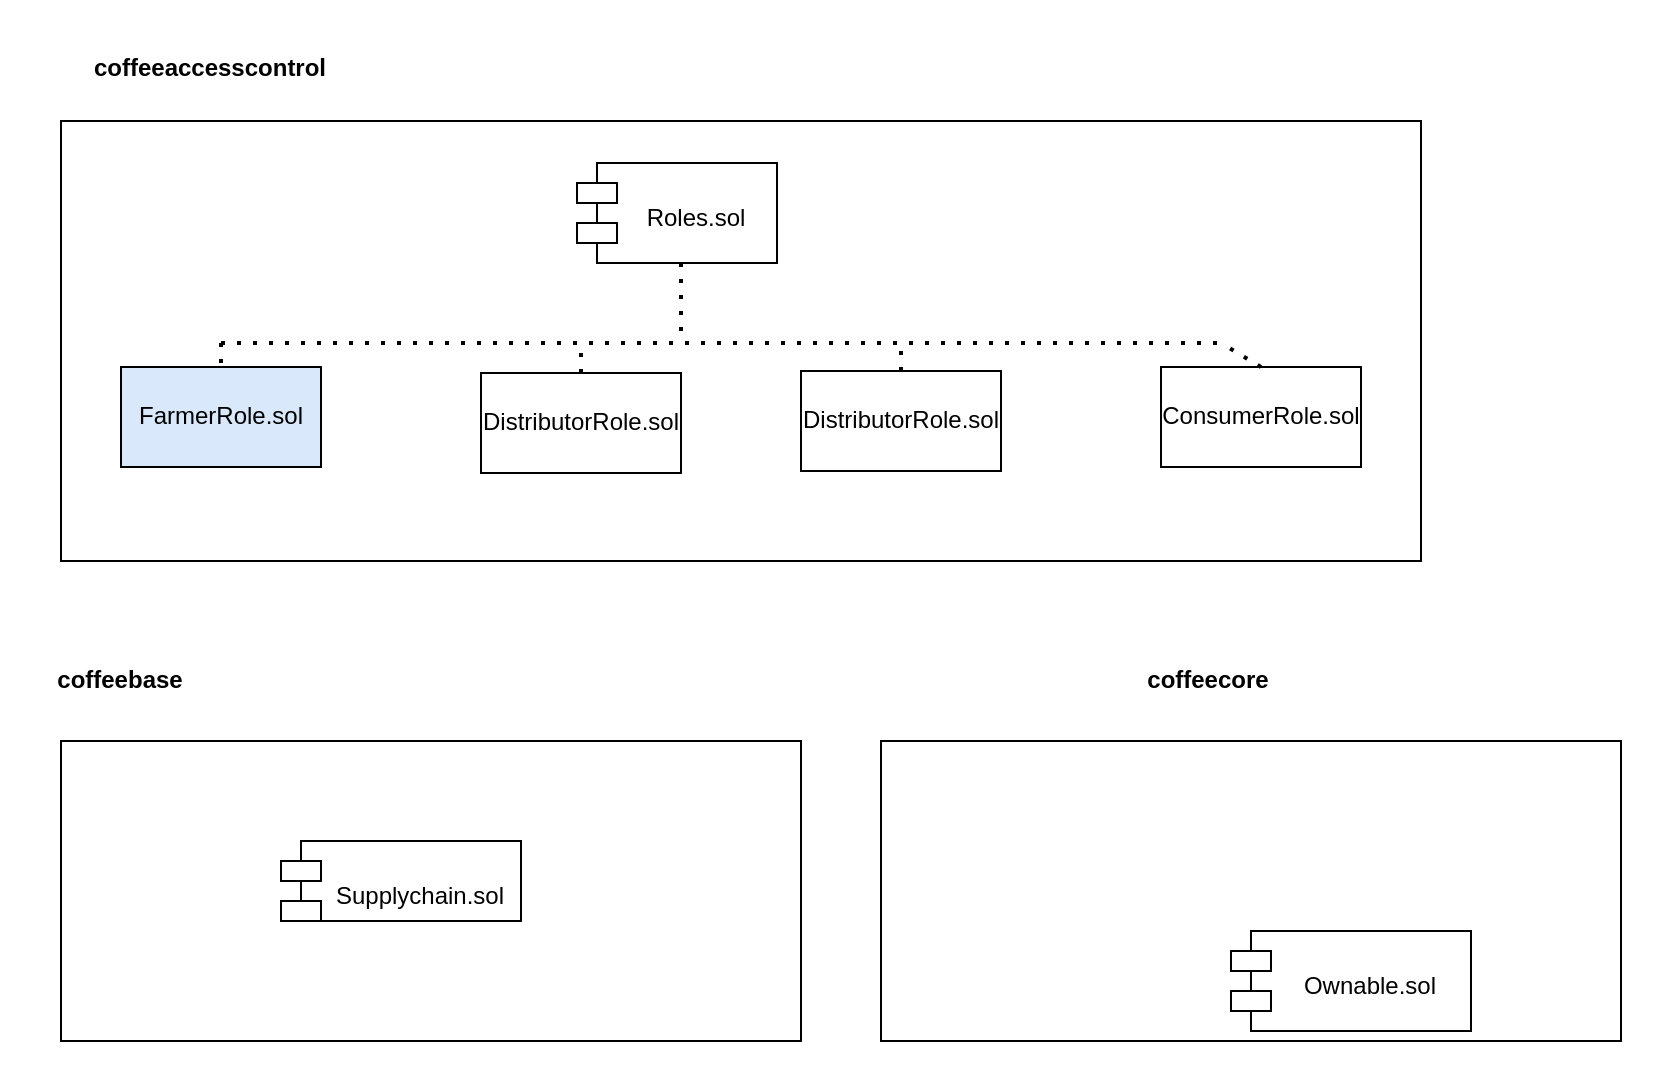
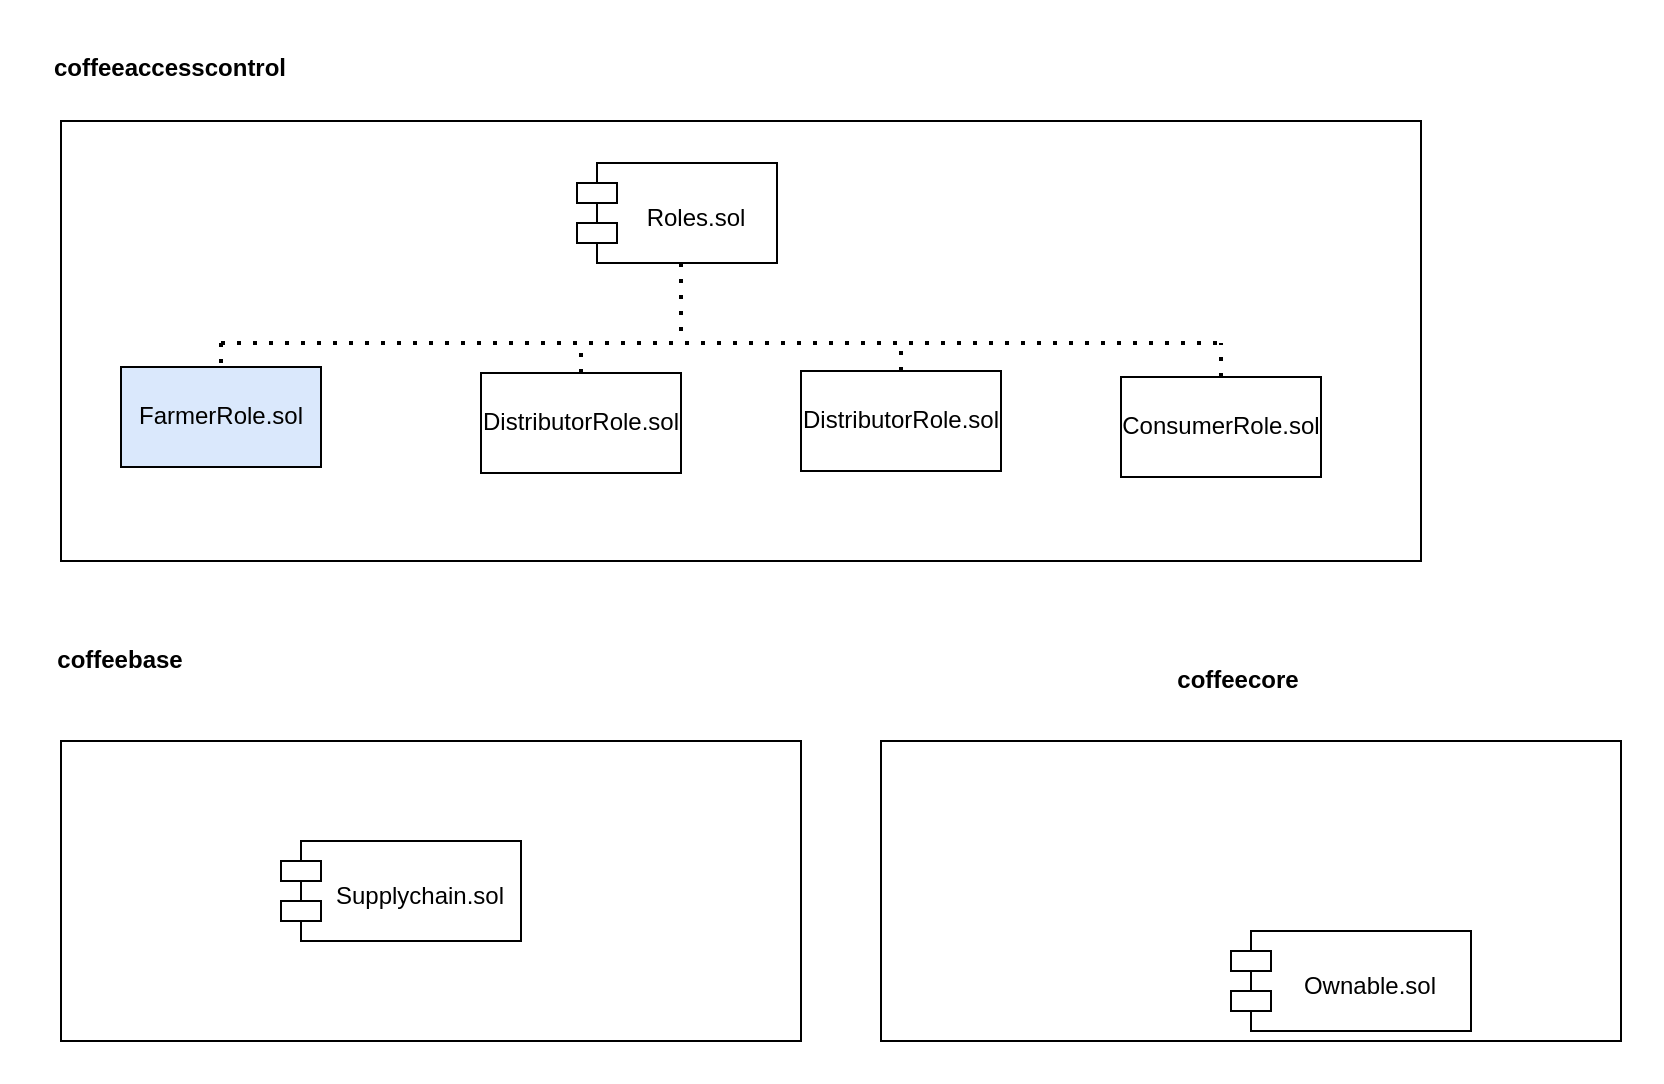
  <mxCell id="0" />
  <mxCell id="1" parent="0" />
  <mxCell id="2" value="" style="rounded=0;whiteSpace=wrap;html=1;" vertex="1" parent="1"><mxGeometry x="30" y="60" width="680" height="220" as="geometry" /></mxCell>
  <mxCell id="3" value="&#10;Roles.sol&#10;&#10;" style="shape=module;align=left;spacingLeft=20;align=center;verticalAlign=top;" vertex="1" parent="1"><mxGeometry x="288" y="81" width="100" height="50" as="geometry" /></mxCell>
- <mxCell id="4" value="coffeeaccesscontrol" style="text;align=center;fontStyle=1;verticalAlign=middle;spacingLeft=3;spacingRight=3;strokeColor=none;rotatable=0;points=[[0,0.5],[1,0.5]];portConstraint=eastwest;" vertex="1" parent="1"><mxGeometry x="40" y="20" width="130" height="26" as="geometry" /></mxCell>
+ <mxCell id="4" value="coffeeaccesscontrol" style="text;align=center;fontStyle=1;verticalAlign=middle;spacingLeft=3;spacingRight=3;strokeColor=none;rotatable=0;points=[[0,0.5],[1,0.5]];portConstraint=eastwest;" vertex="1" parent="1"><mxGeometry x="20" y="20" width="130" height="26" as="geometry" /></mxCell>
  <mxCell id="5" value="FarmerRole.sol" style="html=1;fillColor=#dae8fc;" vertex="1" parent="1"><mxGeometry x="60" y="183" width="100" height="50" as="geometry" /></mxCell>
  <mxCell id="6" value="DistributorRole.sol" style="html=1;" vertex="1" parent="1"><mxGeometry x="240" y="186" width="100" height="50" as="geometry" /></mxCell>
  <mxCell id="7" value="DistributorRole.sol" style="html=1;" vertex="1" parent="1"><mxGeometry x="400" y="185" width="100" height="50" as="geometry" /></mxCell>
- <mxCell id="8" value="ConsumerRole.sol" style="html=1;" vertex="1" parent="1"><mxGeometry x="580" y="183" width="100" height="50" as="geometry" /></mxCell>
+ <mxCell id="8" value="ConsumerRole.sol" style="html=1;" vertex="1" parent="1"><mxGeometry x="560" y="188" width="100" height="50" as="geometry" /></mxCell>
  <mxCell id="9" value="" style="endArrow=none;dashed=1;html=1;dashPattern=1 3;strokeWidth=2;" edge="1" parent="1"><mxGeometry width="50" height="50" relative="1" as="geometry"><mxPoint x="340" y="131" as="sourcePoint" /><mxPoint x="340" y="171" as="targetPoint" /><Array as="points"><mxPoint x="340" y="131" /></Array></mxGeometry></mxCell>
  <mxCell id="10" value="" style="endArrow=none;dashed=1;html=1;dashPattern=1 3;strokeWidth=2;" edge="1" parent="1"><mxGeometry width="50" height="50" relative="1" as="geometry"><mxPoint x="110" y="171" as="sourcePoint" /><mxPoint x="610" y="171" as="targetPoint" /></mxGeometry></mxCell>
  <mxCell id="11" value="" style="endArrow=none;dashed=1;html=1;dashPattern=1 3;strokeWidth=2;" edge="1" parent="1"><mxGeometry width="50" height="50" relative="1" as="geometry"><mxPoint x="110" y="181" as="sourcePoint" /><mxPoint x="110" y="171" as="targetPoint" /><Array as="points" /></mxGeometry></mxCell>
  <mxCell id="12" value="" style="endArrow=none;dashed=1;html=1;dashPattern=1 3;strokeWidth=2;exitX=0.5;exitY=0;exitDx=0;exitDy=0;" edge="1" parent="1" source="6"><mxGeometry width="50" height="50" relative="1" as="geometry"><mxPoint x="250" y="221" as="sourcePoint" /><mxPoint x="290" y="171" as="targetPoint" /></mxGeometry></mxCell>
  <mxCell id="13" value="" style="endArrow=none;dashed=1;html=1;dashPattern=1 3;strokeWidth=2;exitX=0.5;exitY=0;exitDx=0;exitDy=0;" edge="1" parent="1" source="7"><mxGeometry width="50" height="50" relative="1" as="geometry"><mxPoint x="400" y="221" as="sourcePoint" /><mxPoint x="450" y="171" as="targetPoint" /></mxGeometry></mxCell>
  <mxCell id="14" value="" style="endArrow=none;dashed=1;html=1;dashPattern=1 3;strokeWidth=2;exitX=0.5;exitY=0;exitDx=0;exitDy=0;" edge="1" parent="1" source="8"><mxGeometry width="50" height="50" relative="1" as="geometry"><mxPoint x="560" y="221" as="sourcePoint" /><mxPoint x="610" y="171" as="targetPoint" /></mxGeometry></mxCell>
- <mxCell id="15" value="coffeebase" style="text;html=1;strokeColor=none;fillColor=none;align=center;verticalAlign=middle;whiteSpace=wrap;rounded=0;fontStyle=1" vertex="1" parent="1"><mxGeometry x="20" y="330" width="80" height="20" as="geometry" /></mxCell>
+ <mxCell id="15" value="coffeebase" style="text;html=1;strokeColor=none;fillColor=none;align=center;verticalAlign=middle;whiteSpace=wrap;rounded=0;fontStyle=1" vertex="1" parent="1"><mxGeometry x="20" y="320" width="80" height="20" as="geometry" /></mxCell>
  <mxCell id="16" value="" style="rounded=0;whiteSpace=wrap;html=1;" vertex="1" parent="1"><mxGeometry x="30" y="370" width="370" height="150" as="geometry" /></mxCell>
- <mxCell id="17" value="coffeecore" style="text;html=1;strokeColor=none;fillColor=none;align=center;verticalAlign=middle;whiteSpace=wrap;rounded=0;fontStyle=1" vertex="1" parent="1"><mxGeometry x="564" y="330" width="80" height="20" as="geometry" /></mxCell>
+ <mxCell id="17" value="coffeecore" style="text;html=1;strokeColor=none;fillColor=none;align=center;verticalAlign=middle;whiteSpace=wrap;rounded=0;fontStyle=1" vertex="1" parent="1"><mxGeometry x="579" y="330" width="80" height="20" as="geometry" /></mxCell>
  <mxCell id="18" value="" style="rounded=0;whiteSpace=wrap;html=1;" vertex="1" parent="1"><mxGeometry x="440" y="370" width="370" height="150" as="geometry" /></mxCell>
- <mxCell id="19" value="&#10;Supplychain.sol" style="shape=module;align=left;spacingLeft=20;align=center;verticalAlign=top;" vertex="1" parent="1"><mxGeometry x="140" y="420" width="120" height="40" as="geometry" /></mxCell>
+ <mxCell id="19" value="&#10;Supplychain.sol" style="shape=module;align=left;spacingLeft=20;align=center;verticalAlign=top;" vertex="1" parent="1"><mxGeometry x="140" y="420" width="120" height="50" as="geometry" /></mxCell>
  <mxCell id="20" value="&#10;Ownable.sol" style="shape=module;align=left;spacingLeft=20;align=center;verticalAlign=top;" vertex="1" parent="1"><mxGeometry x="615" y="465" width="120" height="50" as="geometry" /></mxCell>
